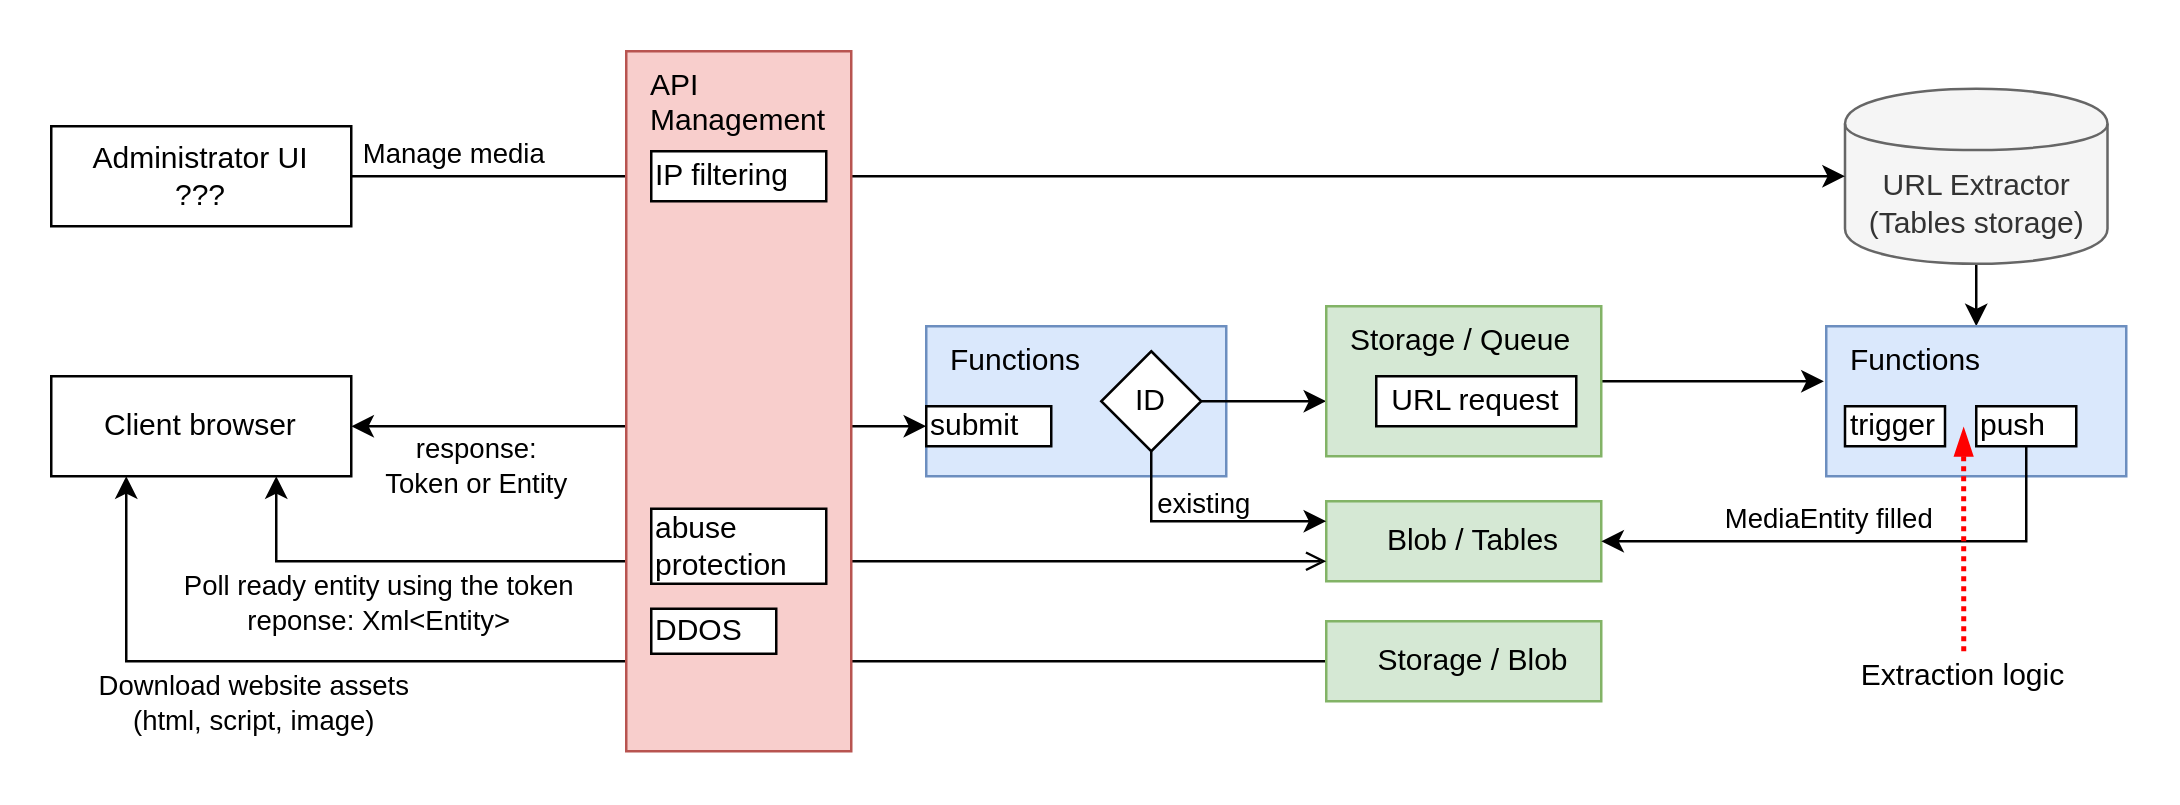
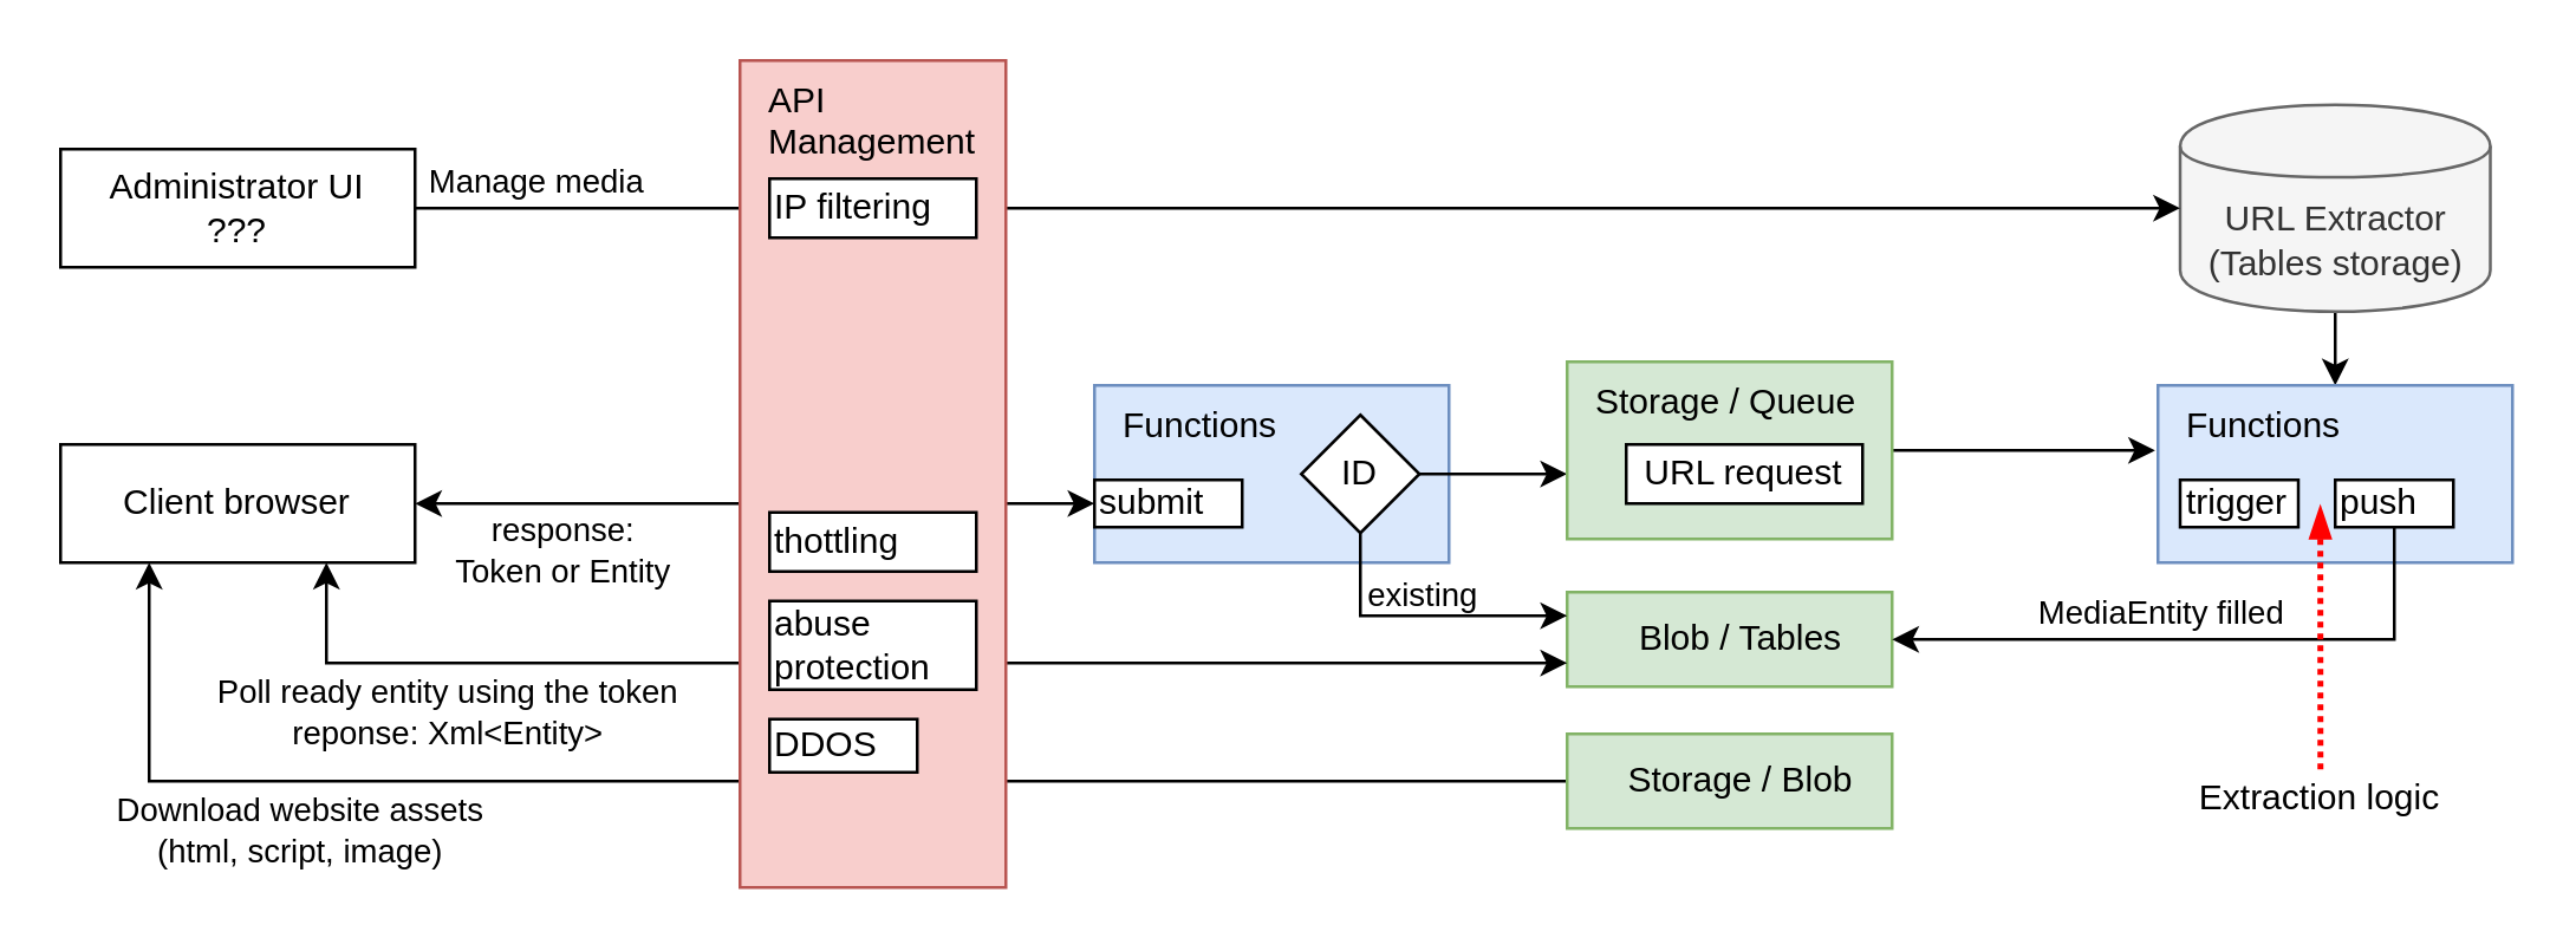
  <mxCell id="0" />
  <mxCell id="1" parent="0" />
  <mxCell id="2" style="edgeStyle=orthogonalEdgeStyle;rounded=0;orthogonalLoop=1;jettySize=auto;html=1;exitX=0;exitY=0.5;exitDx=0;exitDy=0;entryX=0.25;entryY=1;entryDx=0;entryDy=0;" edge="1" parent="1" source="33" target="34"><mxGeometry relative="1" as="geometry"><mxPoint x="600" y="264" as="sourcePoint" /></mxGeometry></mxCell>
  <mxCell id="3" value="Download website assets&lt;br&gt;(html, script, image)" style="edgeLabel;html=1;align=center;verticalAlign=middle;resizable=0;points=[];" vertex="1" connectable="0" parent="2"><mxGeometry x="0.609" y="-3" relative="1" as="geometry"><mxPoint x="16" y="19" as="offset" /></mxGeometry></mxCell>
  <mxCell id="4" style="edgeStyle=orthogonalEdgeStyle;rounded=0;orthogonalLoop=1;jettySize=auto;html=1;exitX=0.5;exitY=1;exitDx=0;exitDy=0;entryX=0.5;entryY=0;entryDx=0;entryDy=0;" parent="1" source="6" target="5" edge="1"><mxGeometry relative="1" as="geometry" /></mxCell>
  <mxCell id="5" value="Functions" style="rounded=0;whiteSpace=wrap;html=1;align=left;fillColor=#dae8fc;strokeColor=#6c8ebf;verticalAlign=top;spacingLeft=8;" parent="1" vertex="1"><mxGeometry x="730" y="130" width="120" height="60" as="geometry" /></mxCell>
  <mxCell id="6" value="URL Extractor&lt;br&gt;(Tables storage)" style="shape=cylinder;whiteSpace=wrap;html=1;boundedLbl=1;backgroundOutline=1;align=center;fillColor=#f5f5f5;strokeColor=#666666;fontColor=#333333;" parent="1" vertex="1"><mxGeometry x="737.5" y="35" width="105" height="70" as="geometry" /></mxCell>
  <mxCell id="7" style="rounded=0;orthogonalLoop=1;jettySize=auto;html=1;exitX=1;exitY=0.5;exitDx=0;exitDy=0;entryX=0;entryY=0.5;entryDx=0;entryDy=0;" parent="1" source="21" target="6" edge="1"><mxGeometry relative="1" as="geometry"><mxPoint x="460" y="70" as="sourcePoint" /><mxPoint x="807.5" y="70" as="targetPoint" /></mxGeometry></mxCell>
  <mxCell id="8" value="Manage media" style="edgeLabel;html=1;align=center;verticalAlign=middle;resizable=0;points=[];" parent="7" vertex="1" connectable="0"><mxGeometry x="-0.749" y="1" relative="1" as="geometry"><mxPoint x="-35" y="-9" as="offset" /></mxGeometry></mxCell>
  <mxCell id="9" value="abuse protection" style="rounded=0;whiteSpace=wrap;html=1;align=left;" parent="1" vertex="1"><mxGeometry x="370" y="150" width="100" height="20" as="geometry" /></mxCell>
  <mxCell id="10" value="Functions" style="rounded=0;whiteSpace=wrap;html=1;align=left;verticalAlign=top;spacingLeft=8;fillColor=#dae8fc;strokeColor=#6c8ebf;" parent="1" vertex="1"><mxGeometry x="370" y="130" width="120" height="60" as="geometry" /></mxCell>
  <mxCell id="11" value="submit" style="rounded=0;whiteSpace=wrap;html=1;align=left;" parent="1" vertex="1"><mxGeometry x="370" y="162" width="50" height="16" as="geometry" /></mxCell>
  <mxCell id="12" value="trigger" style="rounded=0;whiteSpace=wrap;html=1;align=left;" parent="1" vertex="1"><mxGeometry x="737.5" y="162" width="40" height="16" as="geometry" /></mxCell>
  <mxCell id="13" value="Blob / Tables" style="rounded=0;whiteSpace=wrap;html=1;align=center;labelPosition=center;verticalLabelPosition=middle;verticalAlign=middle;spacingLeft=8;fillColor=#d5e8d4;strokeColor=#82b366;" parent="1" vertex="1"><mxGeometry x="530" y="200" width="110" height="32" as="geometry" /></mxCell>
  <mxCell id="14" style="edgeStyle=orthogonalEdgeStyle;rounded=0;orthogonalLoop=1;jettySize=auto;html=1;exitX=0.5;exitY=1;exitDx=0;exitDy=0;entryX=1;entryY=0.5;entryDx=0;entryDy=0;" parent="1" source="16" target="13" edge="1"><mxGeometry relative="1" as="geometry"><Array as="points"><mxPoint x="810" y="216" /></Array></mxGeometry></mxCell>
  <mxCell id="15" value="MediaEntity filled" style="edgeLabel;html=1;align=center;verticalAlign=middle;resizable=0;points=[];" parent="14" vertex="1" connectable="0"><mxGeometry x="-0.26" relative="1" as="geometry"><mxPoint x="-41" y="-10" as="offset" /></mxGeometry></mxCell>
  <mxCell id="16" value="push" style="rounded=0;whiteSpace=wrap;html=1;align=left;" parent="1" vertex="1"><mxGeometry x="790" y="162" width="40" height="16" as="geometry" /></mxCell>
  <mxCell id="17" style="edgeStyle=orthogonalEdgeStyle;rounded=0;orthogonalLoop=1;jettySize=auto;html=1;exitX=1;exitY=0.5;exitDx=0;exitDy=0;entryX=0;entryY=0.5;entryDx=0;entryDy=0;startArrow=classic;startFill=1;" parent="1" source="34" target="11" edge="1"><mxGeometry relative="1" as="geometry"><Array as="points" /><mxPoint x="95" y="170" as="sourcePoint" /><mxPoint x="440" y="170" as="targetPoint" /></mxGeometry></mxCell>
  <mxCell id="18" value="response:&lt;br&gt;Token or Entity" style="edgeLabel;html=1;align=center;verticalAlign=middle;resizable=0;points=[];" parent="17" vertex="1" connectable="0"><mxGeometry x="0.789" y="48" relative="1" as="geometry"><mxPoint x="-157" y="63" as="offset" /></mxGeometry></mxCell>
- <mxCell id="19" style="edgeStyle=orthogonalEdgeStyle;rounded=0;orthogonalLoop=1;jettySize=auto;html=1;exitX=0.75;exitY=1;exitDx=0;exitDy=0;entryX=0;entryY=0.75;entryDx=0;entryDy=0;endArrow=open;strokeColor=#000000;startArrow=classic;startFill=1;" parent="1" source="34" target="13" edge="1"><mxGeometry relative="1" as="geometry"><mxPoint x="35" y="190" as="sourcePoint" /><mxPoint x="600" y="216" as="targetPoint" /></mxGeometry></mxCell>
+ <mxCell id="19" style="edgeStyle=orthogonalEdgeStyle;rounded=0;orthogonalLoop=1;jettySize=auto;html=1;exitX=0.75;exitY=1;exitDx=0;exitDy=0;entryX=0;entryY=0.75;entryDx=0;entryDy=0;endArrow=classic;strokeColor=#000000;startArrow=classic;startFill=1;" parent="1" source="34" target="13" edge="1"><mxGeometry relative="1" as="geometry"><mxPoint x="35" y="190" as="sourcePoint" /><mxPoint x="600" y="216" as="targetPoint" /></mxGeometry></mxCell>
  <mxCell id="20" value="Poll ready entity using the token&lt;br&gt;reponse: Xml&amp;lt;Entity&amp;gt;" style="edgeLabel;html=1;align=center;verticalAlign=middle;resizable=0;points=[];" parent="19" vertex="1" connectable="0"><mxGeometry x="-0.209" y="2" relative="1" as="geometry"><mxPoint x="-106" y="18" as="offset" /></mxGeometry></mxCell>
  <mxCell id="21" value="Administrator UI&lt;br&gt;???" style="rounded=0;whiteSpace=wrap;html=1;align=center;" parent="1" vertex="1"><mxGeometry x="20" y="50" width="120" height="40" as="geometry" /></mxCell>
  <mxCell id="22" style="edgeStyle=orthogonalEdgeStyle;rounded=0;orthogonalLoop=1;jettySize=auto;html=1;exitX=1;exitY=0.5;exitDx=0;exitDy=0;entryX=-0.008;entryY=0.367;entryDx=0;entryDy=0;entryPerimeter=0;" parent="1" source="35" target="5" edge="1"><mxGeometry relative="1" as="geometry" /></mxCell>
  <mxCell id="23" value="" style="endArrow=blockThin;html=1;entryX=0.458;entryY=0.683;entryDx=0;entryDy=0;entryPerimeter=0;dashed=1;dashPattern=1 1;strokeWidth=2;endFill=1;fillColor=#f8cecc;strokeColor=#ff0000;" parent="1" target="5" edge="1"><mxGeometry width="50" height="50" relative="1" as="geometry"><mxPoint x="785" y="260" as="sourcePoint" /><mxPoint x="810" y="350" as="targetPoint" /></mxGeometry></mxCell>
  <mxCell id="24" value="Extraction logic" style="text;html=1;strokeColor=none;fillColor=none;align=center;verticalAlign=middle;whiteSpace=wrap;rounded=0;" parent="1" vertex="1"><mxGeometry x="740" y="260" width="90" height="20" as="geometry" /></mxCell>
  <mxCell id="25" style="edgeStyle=orthogonalEdgeStyle;rounded=0;orthogonalLoop=1;jettySize=auto;html=1;exitX=0.5;exitY=1;exitDx=0;exitDy=0;entryX=0;entryY=0.25;entryDx=0;entryDy=0;endArrow=classic;strokeColor=#000000;" parent="1" source="28" target="13" edge="1"><mxGeometry relative="1" as="geometry" /></mxCell>
  <mxCell id="26" value="existing" style="edgeLabel;html=1;align=center;verticalAlign=middle;resizable=0;points=[];" parent="25" vertex="1" connectable="0"><mxGeometry x="-0.49" y="9" relative="1" as="geometry"><mxPoint x="11" y="-5" as="offset" /></mxGeometry></mxCell>
  <mxCell id="27" style="edgeStyle=orthogonalEdgeStyle;rounded=0;orthogonalLoop=1;jettySize=auto;html=1;exitX=1;exitY=0.5;exitDx=0;exitDy=0;entryX=0;entryY=0.633;entryDx=0;entryDy=0;entryPerimeter=0;" edge="1" parent="1" source="28" target="35"><mxGeometry relative="1" as="geometry" /></mxCell>
  <mxCell id="28" value="ID" style="rhombus;whiteSpace=wrap;html=1;align=center;" parent="1" vertex="1"><mxGeometry x="440" y="140" width="40" height="40" as="geometry" /></mxCell>
  <mxCell id="29" value="API Management" style="rounded=0;whiteSpace=wrap;html=1;verticalAlign=top;align=left;spacingLeft=8;fillColor=#f8cecc;strokeColor=#b85450;" vertex="1" parent="1"><mxGeometry x="250" y="20" width="90" height="280" as="geometry" /></mxCell>
+ <mxCell id="30" value="thottling" style="rounded=0;whiteSpace=wrap;html=1;align=left;" vertex="1" parent="1"><mxGeometry x="260" y="173" width="70" height="20" as="geometry" /></mxCell>
  <mxCell id="31" value="IP filtering" style="rounded=0;whiteSpace=wrap;html=1;align=left;" vertex="1" parent="1"><mxGeometry x="260" y="60" width="70" height="20" as="geometry" /></mxCell>
  <mxCell id="32" value="abuse protection" style="rounded=0;whiteSpace=wrap;html=1;align=left;" vertex="1" parent="1"><mxGeometry x="260" y="203" width="70" height="30" as="geometry" /></mxCell>
  <mxCell id="33" value="Storage / Blob" style="rounded=0;whiteSpace=wrap;html=1;align=center;labelPosition=center;verticalLabelPosition=middle;verticalAlign=middle;spacingLeft=8;fillColor=#d5e8d4;strokeColor=#82b366;" vertex="1" parent="1"><mxGeometry x="530" y="248" width="110" height="32" as="geometry" /></mxCell>
  <mxCell id="34" value="Client browser" style="rounded=0;whiteSpace=wrap;html=1;align=center;verticalAlign=middle;" vertex="1" parent="1"><mxGeometry x="20" y="150" width="120" height="40" as="geometry" /></mxCell>
  <mxCell id="35" value="Storage / Queue" style="rounded=0;whiteSpace=wrap;html=1;align=left;labelPosition=center;verticalLabelPosition=middle;verticalAlign=top;spacingLeft=8;fillColor=#d5e8d4;strokeColor=#82b366;" parent="1" vertex="1"><mxGeometry x="530" y="122" width="110" height="60" as="geometry" /></mxCell>
  <mxCell id="36" value="URL request" style="rounded=0;whiteSpace=wrap;html=1;" parent="1" vertex="1"><mxGeometry x="550" y="150" width="80" height="20" as="geometry" /></mxCell>
  <mxCell id="37" value="DDOS" style="rounded=0;whiteSpace=wrap;html=1;align=left;" vertex="1" parent="1"><mxGeometry x="260" y="243" width="50" height="18" as="geometry" /></mxCell>
